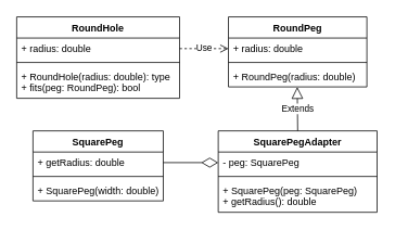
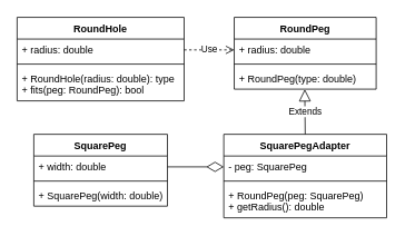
  <mxCell id="0" />
  <mxCell id="1" parent="0" />
  <mxCell id="2" value="RoundHole" style="swimlane;fontStyle=1;align=center;verticalAlign=top;childLayout=stackLayout;horizontal=1;startSize=26;horizontalStack=0;resizeParent=1;resizeParentMax=0;resizeLast=0;collapsible=1;marginBottom=0;" vertex="1" parent="1"><mxGeometry x="20" y="20" width="200" height="100" as="geometry" /></mxCell>
  <mxCell id="3" value="+ radius: double" style="text;strokeColor=none;fillColor=none;align=left;verticalAlign=top;spacingLeft=4;spacingRight=4;overflow=hidden;rotatable=0;points=[[0,0.5],[1,0.5]];portConstraint=eastwest;" vertex="1" parent="2"><mxGeometry y="26" width="200" height="26" as="geometry" /></mxCell>
  <mxCell id="4" value="" style="line;strokeWidth=1;fillColor=none;align=left;verticalAlign=middle;spacingTop=-1;spacingLeft=3;spacingRight=3;rotatable=0;labelPosition=right;points=[];portConstraint=eastwest;" vertex="1" parent="2"><mxGeometry y="52" width="200" height="8" as="geometry" /></mxCell>
  <mxCell id="5" value="+ RoundHole(radius: double): type&#10;+ fits(peg: RoundPeg): bool" style="text;strokeColor=none;fillColor=none;align=left;verticalAlign=top;spacingLeft=4;spacingRight=4;overflow=hidden;rotatable=0;points=[[0,0.5],[1,0.5]];portConstraint=eastwest;" vertex="1" parent="2"><mxGeometry y="60" width="200" height="40" as="geometry" /></mxCell>
  <mxCell id="6" value="RoundPeg" style="swimlane;fontStyle=1;align=center;verticalAlign=top;childLayout=stackLayout;horizontal=1;startSize=26;horizontalStack=0;resizeParent=1;resizeParentMax=0;resizeLast=0;collapsible=1;marginBottom=0;" vertex="1" parent="1"><mxGeometry x="280" y="20" width="170" height="86" as="geometry" /></mxCell>
  <mxCell id="7" value="+ radius: double" style="text;strokeColor=none;fillColor=none;align=left;verticalAlign=top;spacingLeft=4;spacingRight=4;overflow=hidden;rotatable=0;points=[[0,0.5],[1,0.5]];portConstraint=eastwest;" vertex="1" parent="6"><mxGeometry y="26" width="170" height="26" as="geometry" /></mxCell>
  <mxCell id="8" value="" style="line;strokeWidth=1;fillColor=none;align=left;verticalAlign=middle;spacingTop=-1;spacingLeft=3;spacingRight=3;rotatable=0;labelPosition=right;points=[];portConstraint=eastwest;" vertex="1" parent="6"><mxGeometry y="52" width="170" height="8" as="geometry" /></mxCell>
- <mxCell id="9" value="+ RoundPeg(radius: double)" style="text;strokeColor=none;fillColor=none;align=left;verticalAlign=top;spacingLeft=4;spacingRight=4;overflow=hidden;rotatable=0;points=[[0,0.5],[1,0.5]];portConstraint=eastwest;" vertex="1" parent="6"><mxGeometry y="60" width="170" height="26" as="geometry" /></mxCell>
+ <mxCell id="9" value="+ RoundPeg(type: double)" style="text;strokeColor=none;fillColor=none;align=left;verticalAlign=top;spacingLeft=4;spacingRight=4;overflow=hidden;rotatable=0;points=[[0,0.5],[1,0.5]];portConstraint=eastwest;" vertex="1" parent="6"><mxGeometry y="60" width="170" height="26" as="geometry" /></mxCell>
  <mxCell id="10" value="SquarePeg" style="swimlane;fontStyle=1;align=center;verticalAlign=top;childLayout=stackLayout;horizontal=1;startSize=26;horizontalStack=0;resizeParent=1;resizeParentMax=0;resizeLast=0;collapsible=1;marginBottom=0;" vertex="1" parent="1"><mxGeometry x="40" y="160" width="160" height="86" as="geometry" /></mxCell>
- <mxCell id="11" value="+ getRadius: double" style="text;strokeColor=none;fillColor=none;align=left;verticalAlign=top;spacingLeft=4;spacingRight=4;overflow=hidden;rotatable=0;points=[[0,0.5],[1,0.5]];portConstraint=eastwest;" vertex="1" parent="10"><mxGeometry y="26" width="160" height="26" as="geometry" /></mxCell>
+ <mxCell id="11" value="+ width: double" style="text;strokeColor=none;fillColor=none;align=left;verticalAlign=top;spacingLeft=4;spacingRight=4;overflow=hidden;rotatable=0;points=[[0,0.5],[1,0.5]];portConstraint=eastwest;" vertex="1" parent="10"><mxGeometry y="26" width="160" height="26" as="geometry" /></mxCell>
  <mxCell id="12" value="" style="line;strokeWidth=1;fillColor=none;align=left;verticalAlign=middle;spacingTop=-1;spacingLeft=3;spacingRight=3;rotatable=0;labelPosition=right;points=[];portConstraint=eastwest;" vertex="1" parent="10"><mxGeometry y="52" width="160" height="8" as="geometry" /></mxCell>
  <mxCell id="13" value="+ SquarePeg(width: double)" style="text;strokeColor=none;fillColor=none;align=left;verticalAlign=top;spacingLeft=4;spacingRight=4;overflow=hidden;rotatable=0;points=[[0,0.5],[1,0.5]];portConstraint=eastwest;" vertex="1" parent="10"><mxGeometry y="60" width="160" height="26" as="geometry" /></mxCell>
  <mxCell id="14" value="SquarePegAdapter" style="swimlane;fontStyle=1;align=center;verticalAlign=top;childLayout=stackLayout;horizontal=1;startSize=26;horizontalStack=0;resizeParent=1;resizeParentMax=0;resizeLast=0;collapsible=1;marginBottom=0;" vertex="1" parent="1"><mxGeometry x="267.5" y="160" width="195" height="100" as="geometry" /></mxCell>
  <mxCell id="15" value="- peg: SquarePeg" style="text;strokeColor=none;fillColor=none;align=left;verticalAlign=top;spacingLeft=4;spacingRight=4;overflow=hidden;rotatable=0;points=[[0,0.5],[1,0.5]];portConstraint=eastwest;" vertex="1" parent="14"><mxGeometry y="26" width="195" height="26" as="geometry" /></mxCell>
  <mxCell id="16" value="" style="line;strokeWidth=1;fillColor=none;align=left;verticalAlign=middle;spacingTop=-1;spacingLeft=3;spacingRight=3;rotatable=0;labelPosition=right;points=[];portConstraint=eastwest;" vertex="1" parent="14"><mxGeometry y="52" width="195" height="8" as="geometry" /></mxCell>
- <mxCell id="17" value="+ SquarePeg(peg: SquarePeg)&#10;+ getRadius(): double" style="text;strokeColor=none;fillColor=none;align=left;verticalAlign=top;spacingLeft=4;spacingRight=4;overflow=hidden;rotatable=0;points=[[0,0.5],[1,0.5]];portConstraint=eastwest;" vertex="1" parent="14"><mxGeometry y="60" width="195" height="40" as="geometry" /></mxCell>
+ <mxCell id="17" value="+ RoundPeg(peg: SquarePeg)&#10;+ getRadius(): double" style="text;strokeColor=none;fillColor=none;align=left;verticalAlign=top;spacingLeft=4;spacingRight=4;overflow=hidden;rotatable=0;points=[[0,0.5],[1,0.5]];portConstraint=eastwest;" vertex="1" parent="14"><mxGeometry y="60" width="195" height="40" as="geometry" /></mxCell>
  <mxCell id="18" value="Extends" style="endArrow=block;endSize=12;endFill=0;html=1;exitX=0.5;exitY=0;exitDx=0;exitDy=0;entryX=0.497;entryY=1.005;entryDx=0;entryDy=0;entryPerimeter=0;" edge="1" parent="1" source="14" target="9"><mxGeometry width="160" relative="1" as="geometry"><mxPoint x="160" y="240" as="sourcePoint" /><mxPoint x="430" y="130" as="targetPoint" /></mxGeometry></mxCell>
  <mxCell id="19" value="Use" style="endArrow=open;endSize=8;dashed=1;html=1;exitX=1;exitY=0.5;exitDx=0;exitDy=0;entryX=0;entryY=0.5;entryDx=0;entryDy=0;" edge="1" parent="1" source="3" target="7"><mxGeometry width="160" relative="1" as="geometry"><mxPoint x="160" y="40" as="sourcePoint" /><mxPoint x="320" y="40" as="targetPoint" /></mxGeometry></mxCell>
  <mxCell id="20" value="" style="endArrow=diamondThin;endFill=0;endSize=18;html=1;entryX=0;entryY=0.5;entryDx=0;entryDy=0;exitX=1;exitY=0.5;exitDx=0;exitDy=0;" edge="1" parent="1" source="11" target="15"><mxGeometry width="160" relative="1" as="geometry"><mxPoint x="160" y="190" as="sourcePoint" /><mxPoint x="320" y="190" as="targetPoint" /></mxGeometry></mxCell>
